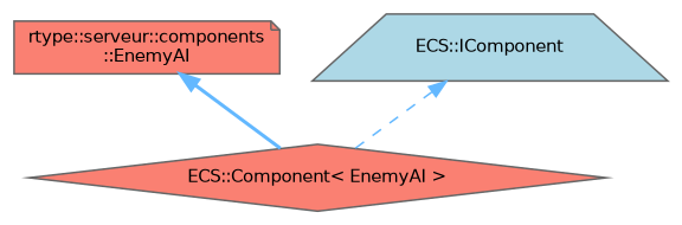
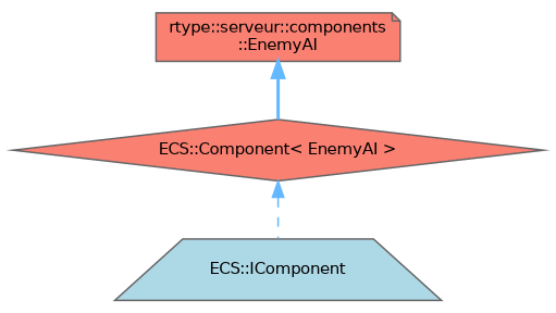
  digraph {
    node [color=gray40 fillcolor=salmon fontname=Helvetica fontsize=10 style=filled]
    edge [color=steelblue1 dir=back fontname=Helvetica fontsize=10 labelfontname=Helvetica labelfontsize=10]
    n1 [fontcolor=black height=0.2 label="rtype::serveur::components\l::EnemyAI" shape=note width=0.4]
    n2 [height=0.2 label="ECS::Component\< EnemyAI \>" shape=diamond width=0.4]
    n3 [fillcolor=lightblue height=0.2 label="ECS::IComponent" shape=trapezium width=0.4]
    n1 -> n2 [style=bold]
-   n3 -> n2 [style=dashed]
+   n2 -> n3 [style=dashed]
  }
